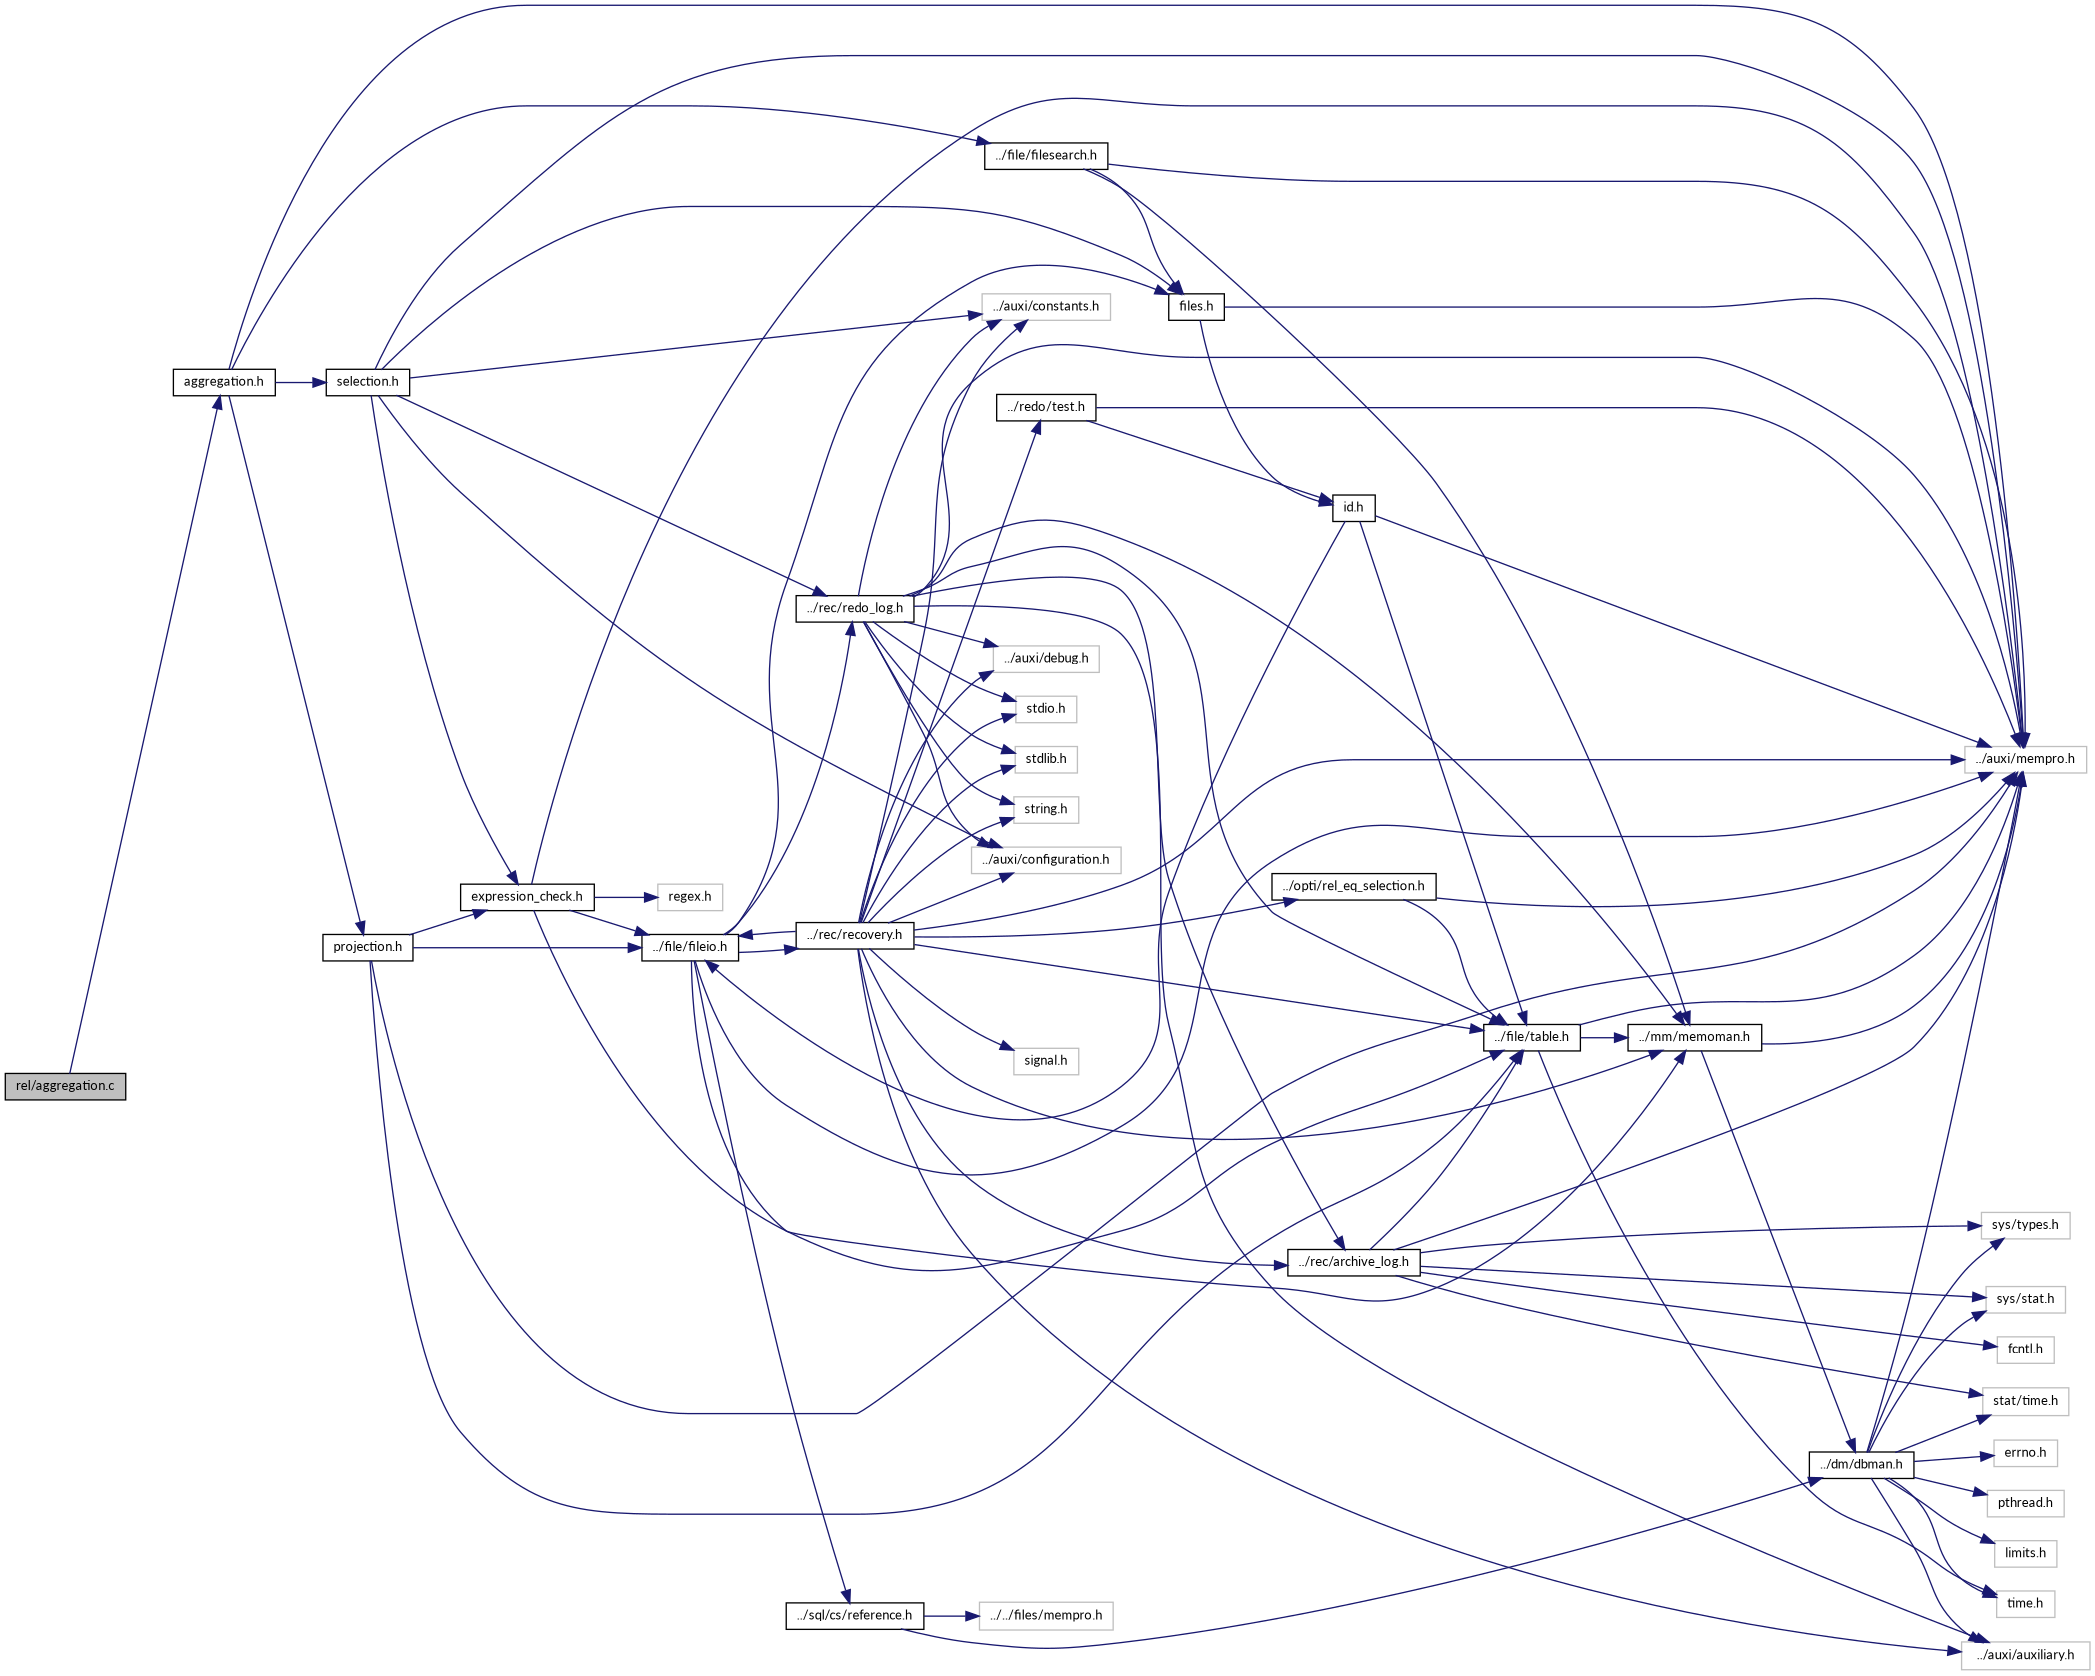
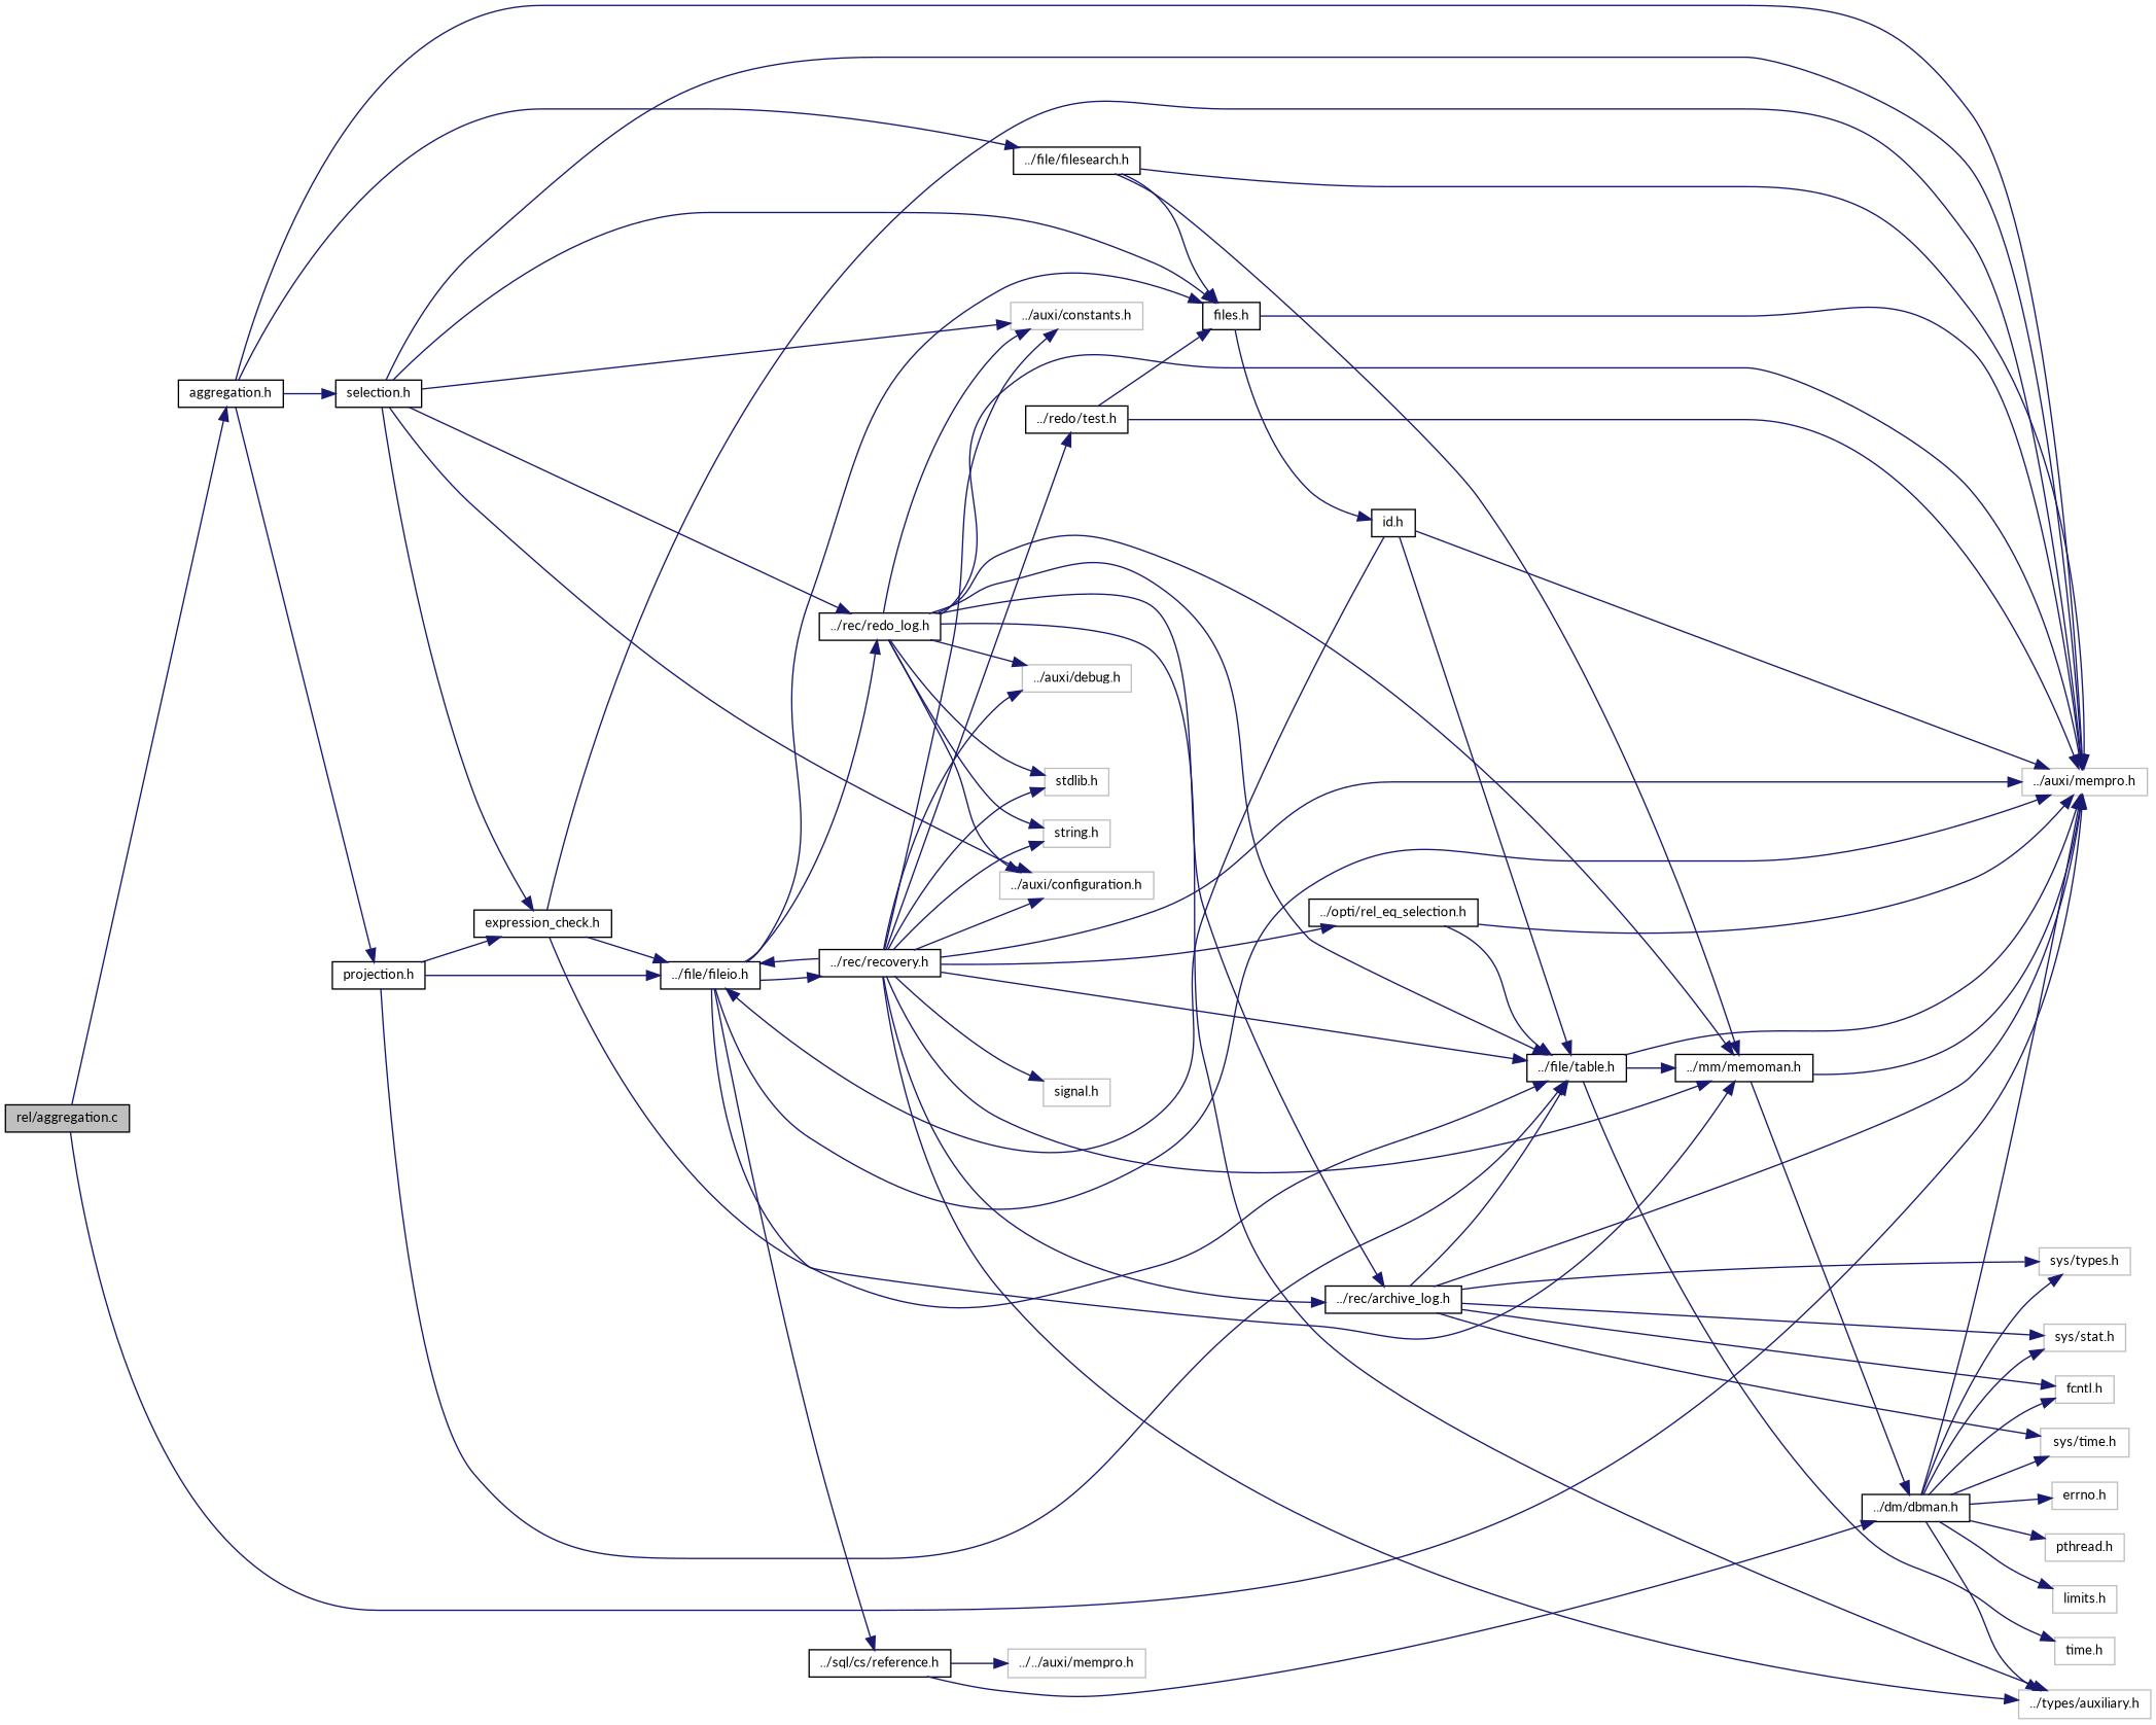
  digraph {
    fontname=Lato
    rankdir=LR
    node [color=grey75 fontname=Lato fontsize=10 shape=record]
    edge [color=midnightblue fontname=Lato fontsize=10 labelfontname=Helvetica labelfontsize=10 style=solid]
    n1 [color=black fillcolor=grey75 fontcolor=black height=0.2 label="rel/aggregation.c" style=filled width=0.4]
    n2 [color=black height=0.2 label="aggregation.h" width=0.4]
    n3 [color=black height=0.2 label="selection.h" width=0.4]
    n4 [height=0.2 label="../auxi/mempro.h" width=0.4]
    n5 [color=black height=0.2 label="projection.h" width=0.4]
    n6 [color=black height=0.2 label="../file/filesearch.h" width=0.4]
    n7 [color=black height=0.2 label="expression_check.h" width=0.4]
    n8 [height=0.2 label="../auxi/constants.h" width=0.4]
    n9 [height=0.2 label="../auxi/configuration.h" width=0.4]
    n10 [color=black height=0.2 label="files.h" width=0.4]
    n11 [color=black height=0.2 label="../rec/redo_log.h" width=0.4]
    n12 [color=black height=0.2 label="../file/table.h" width=0.4]
    n13 [color=black height=0.2 label="../file/fileio.h" width=0.4]
    n14 [color=black height=0.2 label="../mm/memoman.h" width=0.4]
-   n15 [height=0.2 label="regex.h" width=0.4]
    n16 [color=black height=0.2 label="id.h" width=0.4]
-   n17 [height=0.2 label="../auxi/auxiliary.h" width=0.4]
+   n17 [height=0.2 label="../types/auxiliary.h" width=0.4]
    n18 [height=0.2 label="../auxi/debug.h" width=0.4]
    n19 [color=black height=0.2 label="../rec/archive_log.h" width=0.4]
-   n20 [height=0.2 label="stdio.h" width=0.4]
    n21 [height=0.2 label="stdlib.h" width=0.4]
    n22 [height=0.2 label="string.h" width=0.4]
    n23 [height=0.2 label="time.h" width=0.4]
    n24 [color=black height=0.2 label="../sql/cs/reference.h" width=0.4]
    n25 [color=black height=0.2 label="../rec/recovery.h" width=0.4]
    n26 [color=black height=0.2 label="../dm/dbman.h" width=0.4]
    n27 [height=0.2 label="errno.h" width=0.4]
    n28 [height=0.2 label="pthread.h" width=0.4]
-   n29 [height=0.2 label="stat/time.h" width=0.4]
+   n29 [height=0.2 label="sys/time.h" width=0.4]
    n30 [height=0.2 label="sys/types.h" width=0.4]
    n31 [height=0.2 label="sys/stat.h" width=0.4]
    n32 [height=0.2 label="fcntl.h" width=0.4]
    n33 [height=0.2 label="limits.h" width=0.4]
-   n34 [height=0.2 label="../../files/mempro.h" width=0.4]
+   n34 [height=0.2 label="../../auxi/mempro.h" width=0.4]
    n35 [color=black height=0.2 label="../redo/test.h" width=0.4]
    n36 [color=black height=0.2 label="../opti/rel_eq_selection.h" width=0.4]
    n37 [height=0.2 label="signal.h" width=0.4]
    n1 -> n2
    n2 -> n3
    n2 -> n4
    n2 -> n5
    n2 -> n6
    n3 -> n4
    n3 -> n7
    n3 -> n8
    n3 -> n9
    n3 -> n10
    n3 -> n11
-   n5 -> n4
+   n1 -> n4
    n5 -> n7
    n5 -> n12
    n5 -> n13
    n6 -> n4
    n6 -> n10
    n6 -> n14
    n7 -> n4
    n7 -> n12
    n7 -> n13
-   n7 -> n15
    n10 -> n4
    n10 -> n16
    n11 -> n4
    n11 -> n8
    n11 -> n9
    n11 -> n12
    n11 -> n14
    n11 -> n17
    n11 -> n18
    n11 -> n19
-   n11 -> n20
    n11 -> n21
    n11 -> n22
    n12 -> n4
    n12 -> n14
    n12 -> n23
    n13 -> n4
    n13 -> n10
    n13 -> n11
    n13 -> n14
    n13 -> n24
    n13 -> n25
    n14 -> n4
    n14 -> n26
    n16 -> n4
    n16 -> n12
    n16 -> n13
    n19 -> n4
    n19 -> n12
    n19 -> n29
    n19 -> n30
    n19 -> n31
    n19 -> n32
    n24 -> n26
    n24 -> n34
    n25 -> n4
    n25 -> n8
    n25 -> n9
    n25 -> n12
    n25 -> n13
    n25 -> n14
    n25 -> n17
    n25 -> n18
    n25 -> n19
-   n25 -> n20
    n25 -> n21
    n25 -> n22
    n25 -> n35
    n25 -> n36
    n25 -> n37
    n26 -> n4
    n26 -> n17
    n26 -> n27
    n26 -> n28
    n26 -> n29
    n26 -> n30
    n26 -> n31
-   n26 -> n23
+   n26 -> n32
    n26 -> n33
    n35 -> n4
-   n35 -> n16
+   n35 -> n10
    n36 -> n4
    n36 -> n12
  }
